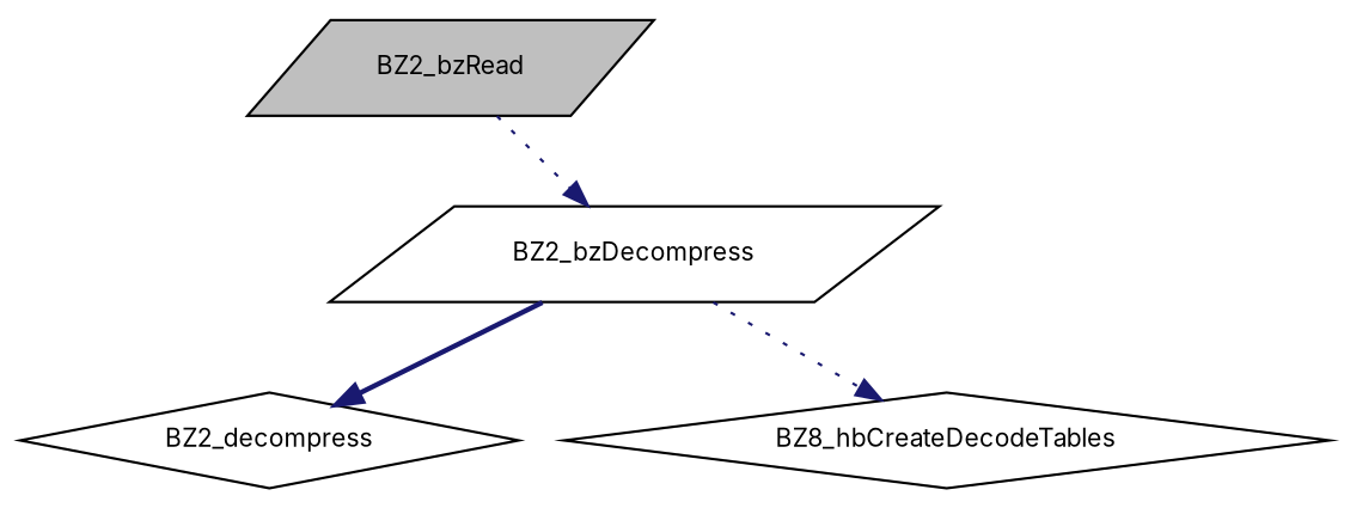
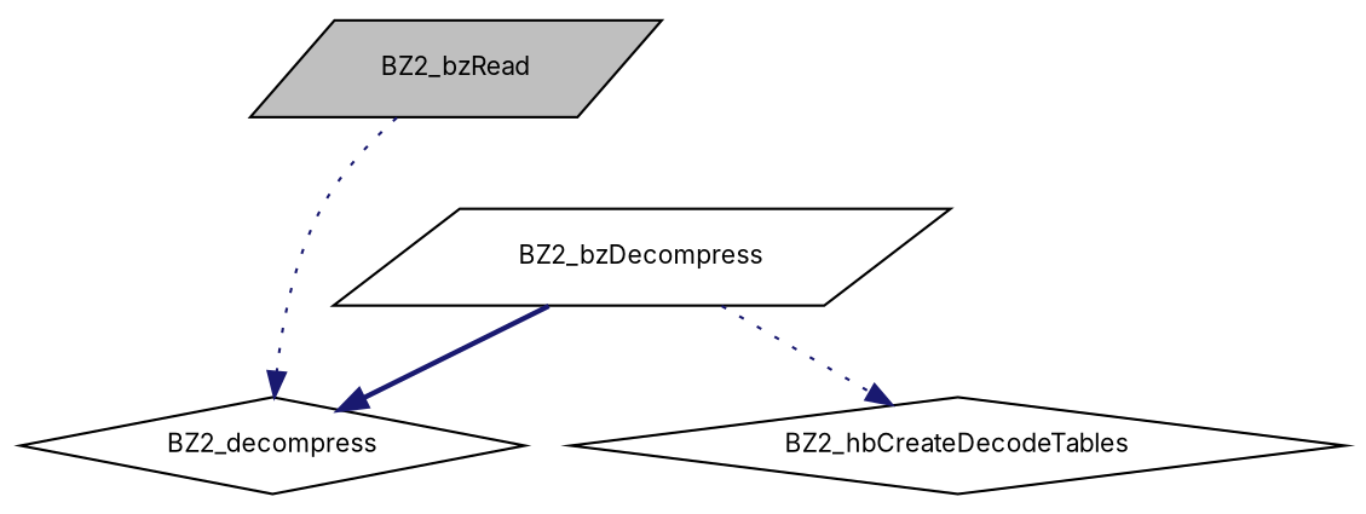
  digraph {
    fontname=Inter
    rankdir=TB
    node [color=black fillcolor=white fontname=Inter fontsize=10 shape=parallelogram style=filled]
    edge [color=midnightblue fontname=Inter fontsize=10 labelfontname=Helvetica labelfontsize=10 style=dotted]
    n1 [fillcolor=grey75 fontcolor=black height=0.2 label=BZ2_bzRead width=0.4]
    n2 [height=0.2 label=BZ2_bzDecompress width=0.4]
    n3 [height=0.2 label=BZ2_decompress shape=diamond width=0.4]
-   n4 [height=0.2 label=BZ8_hbCreateDecodeTables shape=diamond width=0.4]
-   n1 -> n2
+   n4 [height=0.2 label=BZ2_hbCreateDecodeTables shape=diamond width=0.4]
+   n1 -> n3
    n2 -> n3 [style=bold]
    n2 -> n4
  }
